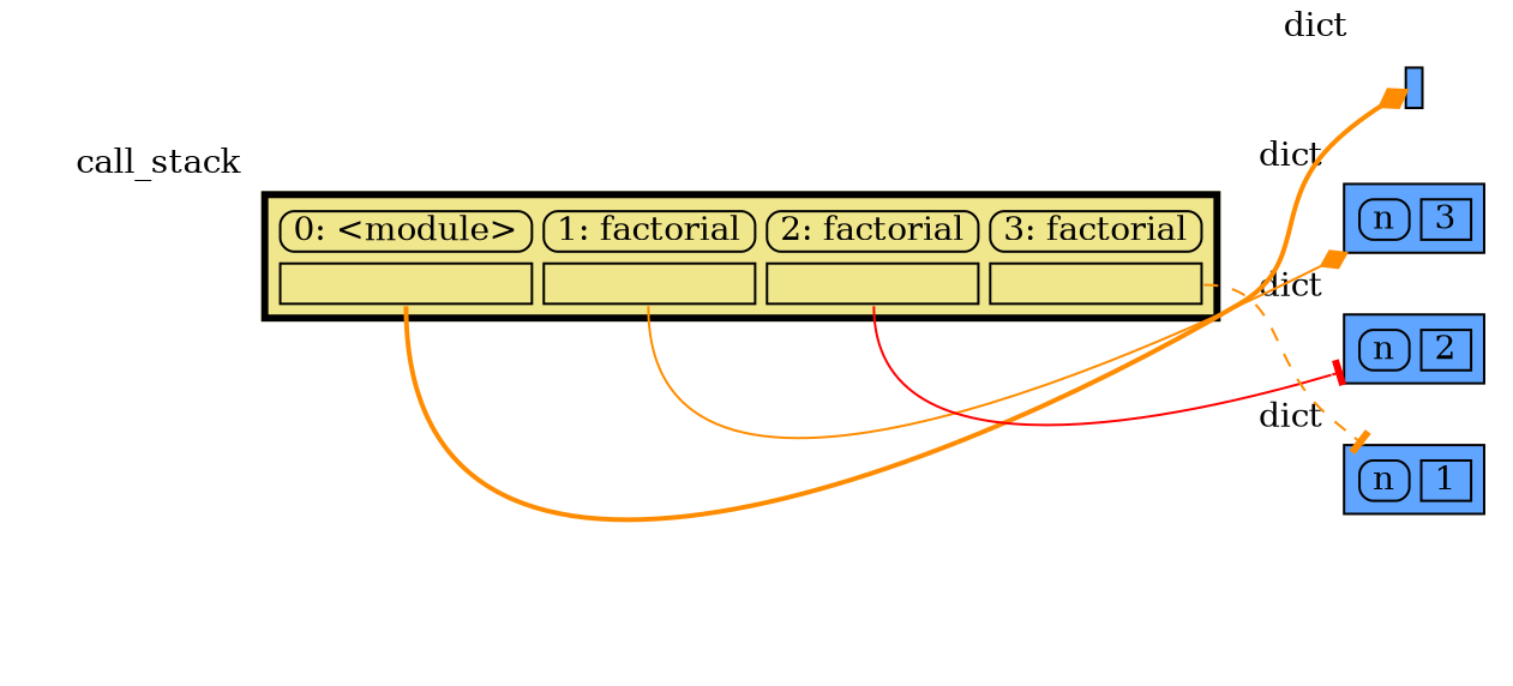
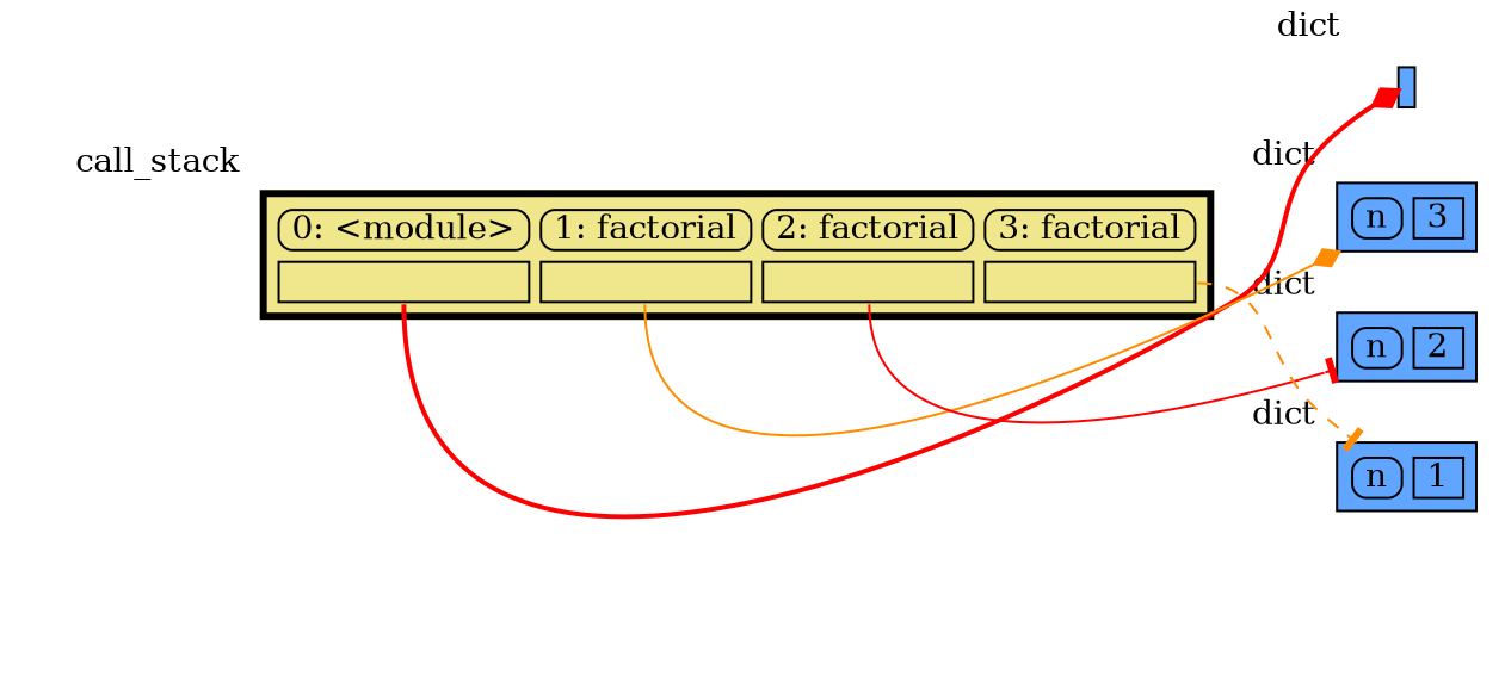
  digraph {
    rankdir=LR
    node [shape=plaintext xlabel=dict]
    edge [style=invis headport=table]
    n1 [label=< <TABLE BORDER="1" CELLBORDER="1" CELLSPACING="0" CELLPADDING="0" BGCOLOR="#60a5ff" PORT="table">     <TR><TD BORDER="0"> </TD></TR> </TABLE> >]
    n2 [label=< <TABLE BORDER="1" CELLBORDER="1" CELLSPACING="5" CELLPADDING="0" BGCOLOR="#60a5ff" PORT="table">     <TR><TD BORDER="1" STYLE="ROUNDED"> n </TD><TD BORDER="1"> 3 </TD></TR> </TABLE> >]
    n3 [label=< <TABLE BORDER="1" CELLBORDER="1" CELLSPACING="5" CELLPADDING="0" BGCOLOR="#60a5ff" PORT="table">     <TR><TD BORDER="1" STYLE="ROUNDED"> n </TD><TD BORDER="1"> 2 </TD></TR> </TABLE> >]
    n4 [label=< <TABLE BORDER="1" CELLBORDER="1" CELLSPACING="5" CELLPADDING="0" BGCOLOR="#60a5ff" PORT="table">     <TR><TD BORDER="1" STYLE="ROUNDED"> n </TD><TD BORDER="1"> 1 </TD></TR> </TABLE> >]
    n5 [label=< <TABLE BORDER="3" CELLBORDER="1" CELLSPACING="5" CELLPADDING="0" BGCOLOR="khaki" PORT="table">     <TR><TD BORDER="1" STYLE="ROUNDED"> 0: &lt;module&gt; </TD><TD BORDER="1" STYLE="ROUNDED"> 1: factorial </TD><TD BORDER="1" STYLE="ROUNDED"> 2: factorial </TD><TD BORDER="1" STYLE="ROUNDED"> 3: factorial </TD></TR>     <TR><TD BORDER="1" PORT="ref0"> </TD><TD BORDER="1" PORT="ref1"> </TD><TD BORDER="1" PORT="ref2"> </TD><TD BORDER="1" PORT="ref3"> </TD></TR> </TABLE> > xlabel=call_stack]
    subgraph sub_1 {
      rank=same
      n1
      n2
      n3
      n4
    }
    n1 -> n2 [weight=10 headport=""]
    n2 -> n3 [weight=10 headport=""]
    n3 -> n4 [weight=10 headport=""]
-   n5 -> n1 [style=bold tailport=ref0 color=darkorange arrowhead=diamond]
+   n5 -> n1 [style=bold tailport=ref0 color=red arrowhead=diamond]
    n5 -> n2 [style=solid tailport=ref1 color=darkorange arrowhead=diamond]
    n5 -> n3 [style=solid tailport=ref2 color=red arrowhead=tee]
    n5 -> n4 [style=dashed tailport=ref3 color=darkorange arrowhead=tee]
  }
